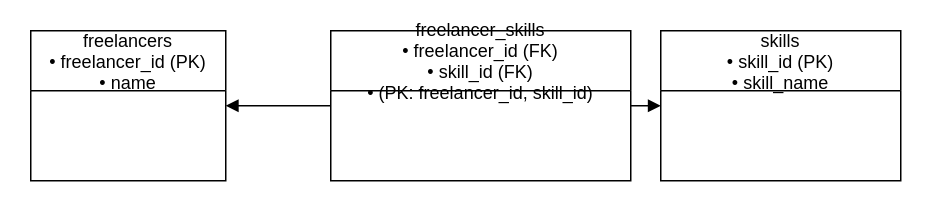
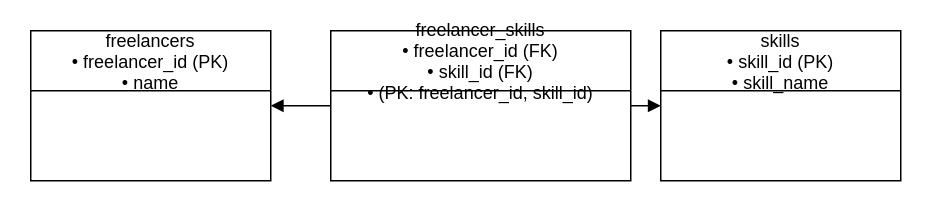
  <mxCell id="0" />
  <mxCell id="1" parent="0" />
- <mxCell id="2" value="freelancers&#10;• freelancer_id (PK)&#10;• name" style="shape=swimlane;" vertex="1" parent="1"><mxGeometry x="20" y="20" width="130" height="100" as="geometry" /></mxCell>
+ <mxCell id="2" value="freelancers&#10;• freelancer_id (PK)&#10;• name" style="shape=swimlane;" vertex="1" parent="1"><mxGeometry x="20" y="20" width="160" height="100" as="geometry" /></mxCell>
  <mxCell id="3" value="freelancer_skills&#10;• freelancer_id (FK)&#10;• skill_id (FK)&#10;• (PK: freelancer_id, skill_id)" style="shape=swimlane;" vertex="1" parent="1"><mxGeometry x="220" y="20" width="200" height="100" as="geometry" /></mxCell>
  <mxCell id="4" value="skills&#10;• skill_id (PK)&#10;• skill_name" style="shape=swimlane;" vertex="1" parent="1"><mxGeometry x="440" y="20" width="160" height="100" as="geometry" /></mxCell>
  <mxCell id="5" style="endArrow=block;" edge="1" parent="1" source="3" target="2"><mxGeometry relative="1" as="geometry" /></mxCell>
  <mxCell id="6" style="endArrow=block;" edge="1" parent="1" source="3" target="4"><mxGeometry relative="1" as="geometry" /></mxCell>
